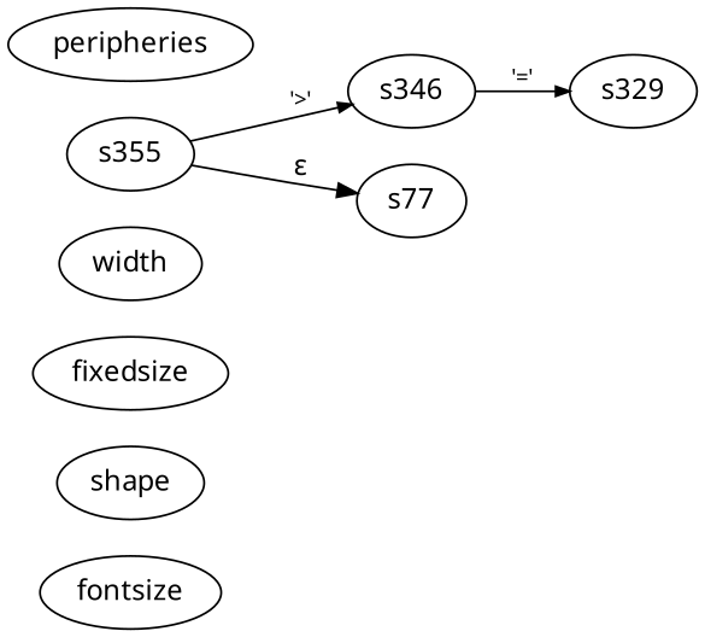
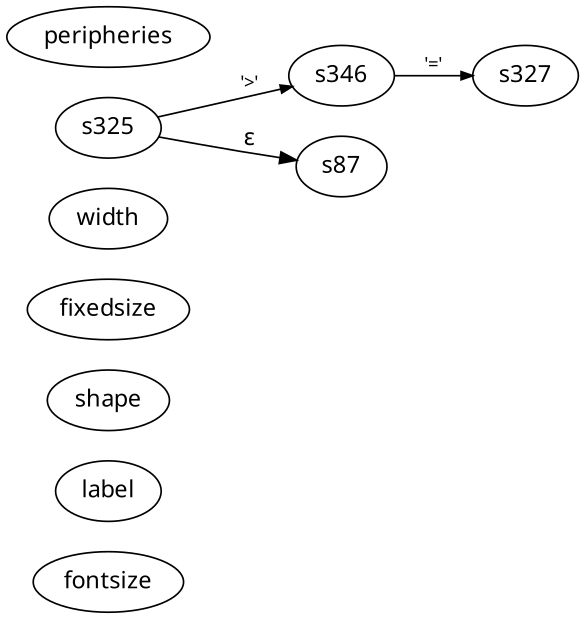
  digraph {
    fontname="Noto Sans"
    rankdir=LR
    node [fontname="Noto Sans"]
    edge [arrowhead=normal arrowsize=.7 fontname="Noto Sans" fontsize=11]
    fontsize
+   label
    shape
    fixedsize
    width
    n6 [label=s346]
-   s325 [label=s355]
-   s87 [label=s77]
-   s327 [label=s329]
+   s325
+   s87
+   s327
    peripheries
    n6 -> s327 [label="'='"]
    s325 -> n6 [label="'>'"]
    s325 -> s87 [label="&epsilon;" arrowhead="" arrowsize="" fontsize=""]
  }
